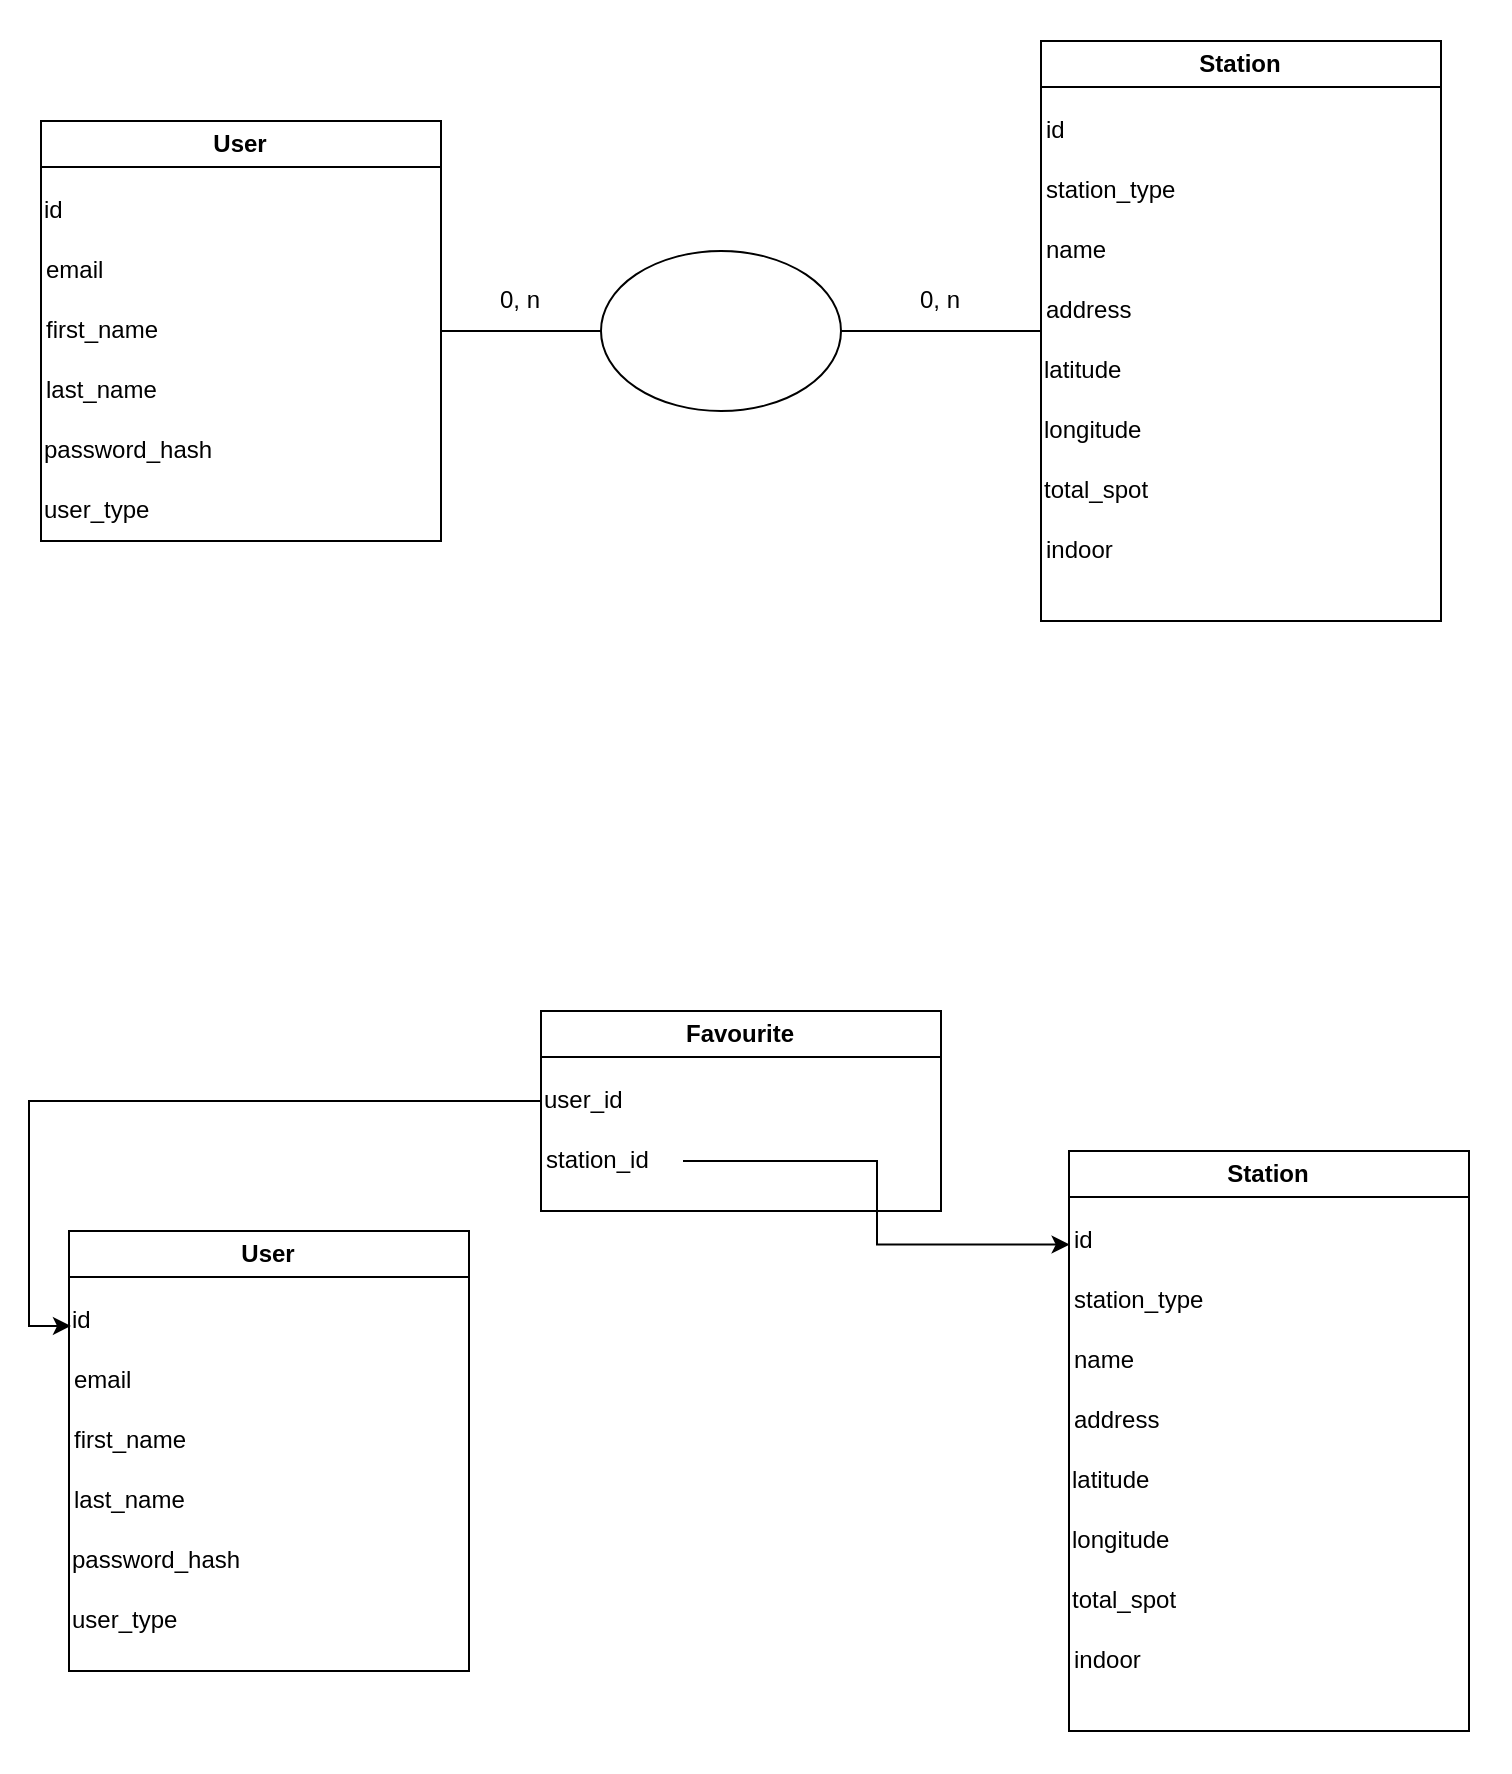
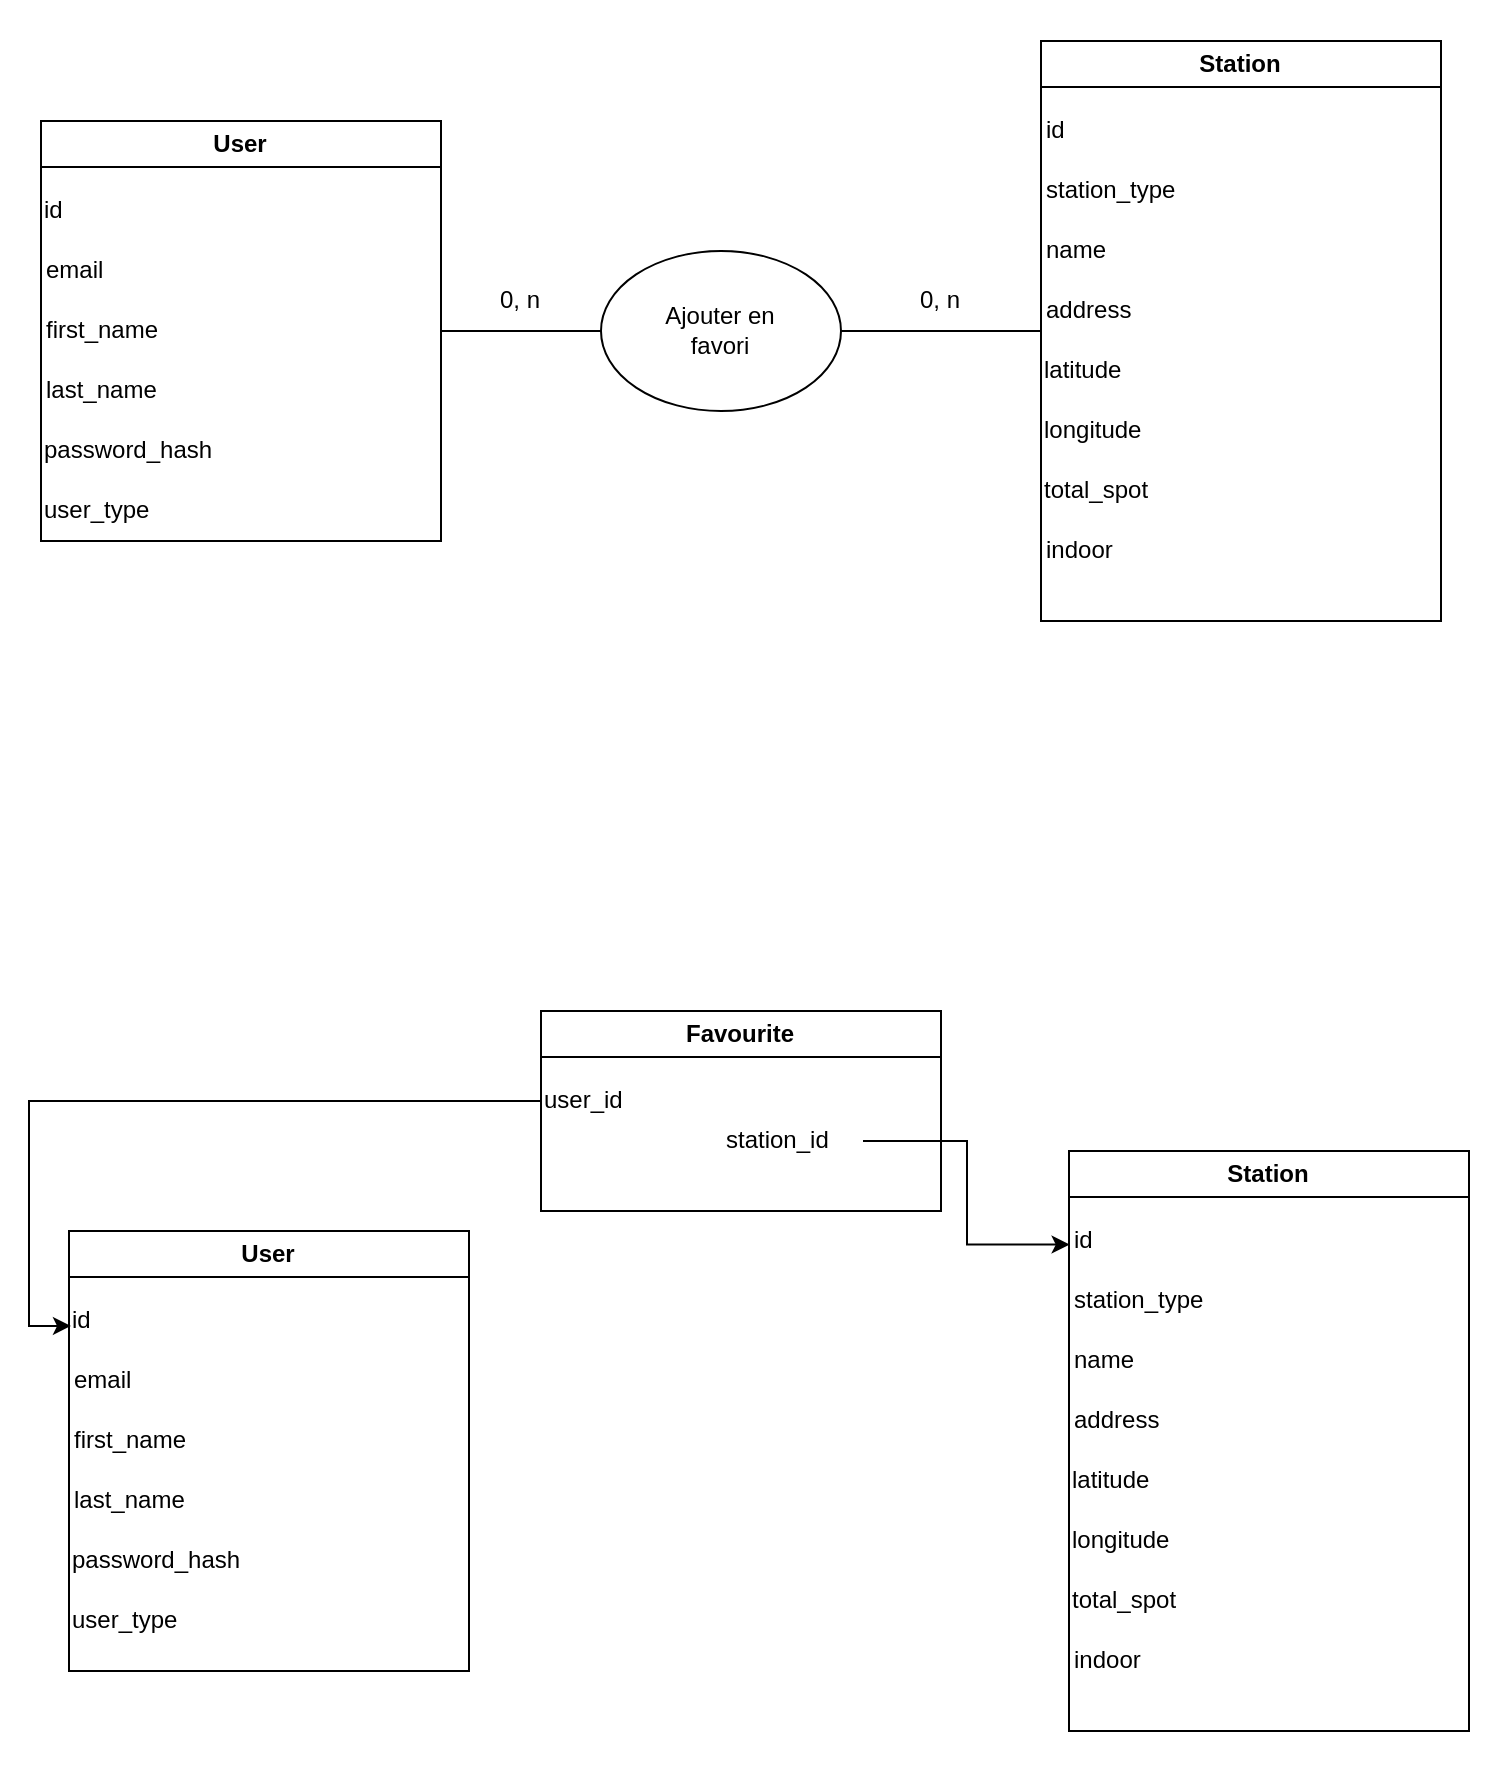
  <mxCell id="0" />
  <mxCell id="1" parent="0" />
  <mxCell id="2" style="edgeStyle=orthogonalEdgeStyle;rounded=0;orthogonalLoop=1;jettySize=auto;html=1;exitX=1;exitY=0.5;exitDx=0;exitDy=0;entryX=0;entryY=0.5;entryDx=0;entryDy=0;endArrow=none;endFill=0;" edge="1" parent="1" source="3" target="20"><mxGeometry relative="1" as="geometry" /></mxCell>
  <mxCell id="3" value="User" style="swimlane;whiteSpace=wrap;html=1;" parent="1" vertex="1"><mxGeometry x="20" y="60" width="200" height="210" as="geometry" /></mxCell>
  <mxCell id="4" value="password_hash" style="text;html=1;align=left;verticalAlign=middle;resizable=0;points=[];autosize=1;strokeColor=none;fillColor=none;" parent="3" vertex="1"><mxGeometry y="150" width="110" height="30" as="geometry" /></mxCell>
  <mxCell id="5" value="last_name" style="text;html=1;align=left;verticalAlign=middle;resizable=0;points=[];autosize=1;strokeColor=none;fillColor=none;" vertex="1" parent="3"><mxGeometry x="1" y="120" width="80" height="30" as="geometry" /></mxCell>
  <mxCell id="6" value="first_name" style="text;html=1;align=left;verticalAlign=middle;resizable=0;points=[];autosize=1;strokeColor=none;fillColor=none;" vertex="1" parent="3"><mxGeometry x="1" y="90" width="80" height="30" as="geometry" /></mxCell>
  <mxCell id="7" value="email" style="text;html=1;align=left;verticalAlign=middle;resizable=0;points=[];autosize=1;strokeColor=none;fillColor=none;" vertex="1" parent="3"><mxGeometry x="1" y="60" width="50" height="30" as="geometry" /></mxCell>
  <mxCell id="8" value="user_type" style="text;html=1;align=left;verticalAlign=middle;resizable=0;points=[];autosize=1;strokeColor=none;fillColor=none;" vertex="1" parent="3"><mxGeometry y="180" width="80" height="30" as="geometry" /></mxCell>
  <mxCell id="9" value="id" style="text;html=1;align=left;verticalAlign=middle;resizable=0;points=[];autosize=1;strokeColor=none;fillColor=none;" vertex="1" parent="3"><mxGeometry y="30" width="30" height="30" as="geometry" /></mxCell>
  <mxCell id="10" value="Station" style="swimlane;whiteSpace=wrap;html=1;" vertex="1" parent="1"><mxGeometry x="520" y="20" width="200" height="290" as="geometry" /></mxCell>
  <mxCell id="11" value="latitude" style="text;html=1;align=left;verticalAlign=middle;resizable=0;points=[];autosize=1;strokeColor=none;fillColor=none;" vertex="1" parent="10"><mxGeometry y="150" width="60" height="30" as="geometry" /></mxCell>
  <mxCell id="12" value="address" style="text;html=1;align=left;verticalAlign=middle;resizable=0;points=[];autosize=1;strokeColor=none;fillColor=none;" vertex="1" parent="10"><mxGeometry x="1" y="120" width="70" height="30" as="geometry" /></mxCell>
  <mxCell id="13" value="name" style="text;html=1;align=left;verticalAlign=middle;resizable=0;points=[];autosize=1;strokeColor=none;fillColor=none;" vertex="1" parent="10"><mxGeometry x="1" y="90" width="50" height="30" as="geometry" /></mxCell>
  <mxCell id="14" value="station_type" style="text;html=1;align=left;verticalAlign=middle;resizable=0;points=[];autosize=1;strokeColor=none;fillColor=none;" vertex="1" parent="10"><mxGeometry x="1" y="60" width="90" height="30" as="geometry" /></mxCell>
  <mxCell id="15" value="longitude" style="text;html=1;align=left;verticalAlign=middle;resizable=0;points=[];autosize=1;strokeColor=none;fillColor=none;" vertex="1" parent="10"><mxGeometry y="180" width="70" height="30" as="geometry" /></mxCell>
  <mxCell id="16" value="total_spot" style="text;html=1;align=left;verticalAlign=middle;resizable=0;points=[];autosize=1;strokeColor=none;fillColor=none;" vertex="1" parent="10"><mxGeometry y="210" width="80" height="30" as="geometry" /></mxCell>
  <mxCell id="17" value="indoor" style="text;html=1;align=left;verticalAlign=middle;resizable=0;points=[];autosize=1;strokeColor=none;fillColor=none;" vertex="1" parent="10"><mxGeometry x="1" y="240" width="60" height="30" as="geometry" /></mxCell>
  <mxCell id="18" value="id" style="text;html=1;align=left;verticalAlign=middle;resizable=0;points=[];autosize=1;strokeColor=none;fillColor=none;" vertex="1" parent="10"><mxGeometry x="1" y="30" width="30" height="30" as="geometry" /></mxCell>
  <mxCell id="19" style="edgeStyle=orthogonalEdgeStyle;rounded=0;orthogonalLoop=1;jettySize=auto;html=1;exitX=1;exitY=0.5;exitDx=0;exitDy=0;entryX=0;entryY=0.5;entryDx=0;entryDy=0;endArrow=none;endFill=0;" edge="1" parent="1" source="20" target="10"><mxGeometry relative="1" as="geometry" /></mxCell>
  <mxCell id="20" value="" style="ellipse;whiteSpace=wrap;html=1;" vertex="1" parent="1"><mxGeometry x="300" y="125" width="120" height="80" as="geometry" /></mxCell>
+ <mxCell id="21" value="Ajouter en favori" style="text;html=1;align=center;verticalAlign=middle;whiteSpace=wrap;rounded=0;" vertex="1" parent="1"><mxGeometry x="330" y="150" width="60" height="30" as="geometry" /></mxCell>
  <mxCell id="22" value="0, n" style="text;html=1;align=center;verticalAlign=middle;whiteSpace=wrap;rounded=0;" vertex="1" parent="1"><mxGeometry x="230" y="135" width="60" height="30" as="geometry" /></mxCell>
  <mxCell id="23" value="0, n" style="text;html=1;align=center;verticalAlign=middle;whiteSpace=wrap;rounded=0;" vertex="1" parent="1"><mxGeometry x="440" y="135" width="60" height="30" as="geometry" /></mxCell>
  <mxCell id="24" value="User" style="swimlane;whiteSpace=wrap;html=1;" vertex="1" parent="1"><mxGeometry x="34" y="615" width="200" height="220" as="geometry" /></mxCell>
  <mxCell id="25" value="password_hash" style="text;html=1;align=left;verticalAlign=middle;resizable=0;points=[];autosize=1;strokeColor=none;fillColor=none;" vertex="1" parent="24"><mxGeometry y="150" width="110" height="30" as="geometry" /></mxCell>
  <mxCell id="26" value="last_name" style="text;html=1;align=left;verticalAlign=middle;resizable=0;points=[];autosize=1;strokeColor=none;fillColor=none;" vertex="1" parent="24"><mxGeometry x="1" y="120" width="80" height="30" as="geometry" /></mxCell>
  <mxCell id="27" value="first_name" style="text;html=1;align=left;verticalAlign=middle;resizable=0;points=[];autosize=1;strokeColor=none;fillColor=none;" vertex="1" parent="24"><mxGeometry x="1" y="90" width="80" height="30" as="geometry" /></mxCell>
  <mxCell id="28" value="email" style="text;html=1;align=left;verticalAlign=middle;resizable=0;points=[];autosize=1;strokeColor=none;fillColor=none;" vertex="1" parent="24"><mxGeometry x="1" y="60" width="50" height="30" as="geometry" /></mxCell>
  <mxCell id="29" value="user_type" style="text;html=1;align=left;verticalAlign=middle;resizable=0;points=[];autosize=1;strokeColor=none;fillColor=none;" vertex="1" parent="24"><mxGeometry y="180" width="80" height="30" as="geometry" /></mxCell>
  <mxCell id="30" value="id" style="text;html=1;align=left;verticalAlign=middle;resizable=0;points=[];autosize=1;strokeColor=none;fillColor=none;" vertex="1" parent="24"><mxGeometry y="30" width="30" height="30" as="geometry" /></mxCell>
  <mxCell id="31" value="Station" style="swimlane;whiteSpace=wrap;html=1;" vertex="1" parent="1"><mxGeometry x="534" y="575" width="200" height="290" as="geometry" /></mxCell>
  <mxCell id="32" value="latitude" style="text;html=1;align=left;verticalAlign=middle;resizable=0;points=[];autosize=1;strokeColor=none;fillColor=none;" vertex="1" parent="31"><mxGeometry y="150" width="60" height="30" as="geometry" /></mxCell>
  <mxCell id="33" value="address" style="text;html=1;align=left;verticalAlign=middle;resizable=0;points=[];autosize=1;strokeColor=none;fillColor=none;" vertex="1" parent="31"><mxGeometry x="1" y="120" width="70" height="30" as="geometry" /></mxCell>
  <mxCell id="34" value="name" style="text;html=1;align=left;verticalAlign=middle;resizable=0;points=[];autosize=1;strokeColor=none;fillColor=none;" vertex="1" parent="31"><mxGeometry x="1" y="90" width="50" height="30" as="geometry" /></mxCell>
  <mxCell id="35" value="station_type" style="text;html=1;align=left;verticalAlign=middle;resizable=0;points=[];autosize=1;strokeColor=none;fillColor=none;" vertex="1" parent="31"><mxGeometry x="1" y="60" width="90" height="30" as="geometry" /></mxCell>
  <mxCell id="36" value="longitude" style="text;html=1;align=left;verticalAlign=middle;resizable=0;points=[];autosize=1;strokeColor=none;fillColor=none;" vertex="1" parent="31"><mxGeometry y="180" width="70" height="30" as="geometry" /></mxCell>
  <mxCell id="37" value="total_spot" style="text;html=1;align=left;verticalAlign=middle;resizable=0;points=[];autosize=1;strokeColor=none;fillColor=none;" vertex="1" parent="31"><mxGeometry y="210" width="80" height="30" as="geometry" /></mxCell>
  <mxCell id="38" value="indoor" style="text;html=1;align=left;verticalAlign=middle;resizable=0;points=[];autosize=1;strokeColor=none;fillColor=none;" vertex="1" parent="31"><mxGeometry x="1" y="240" width="60" height="30" as="geometry" /></mxCell>
  <mxCell id="39" value="id" style="text;html=1;align=left;verticalAlign=middle;resizable=0;points=[];autosize=1;strokeColor=none;fillColor=none;" vertex="1" parent="31"><mxGeometry x="1" y="30" width="30" height="30" as="geometry" /></mxCell>
  <mxCell id="40" value="Favourite" style="swimlane;whiteSpace=wrap;html=1;" vertex="1" parent="1"><mxGeometry x="270" y="505" width="200" height="100" as="geometry" /></mxCell>
- <mxCell id="41" value="station_id" style="text;html=1;align=left;verticalAlign=middle;resizable=0;points=[];autosize=1;strokeColor=none;fillColor=none;" vertex="1" parent="40"><mxGeometry x="1" y="60" width="70" height="30" as="geometry" /></mxCell>
+ <mxCell id="41" value="station_id" style="text;html=1;align=left;verticalAlign=middle;resizable=0;points=[];autosize=1;strokeColor=none;fillColor=none;" vertex="1" parent="40"><mxGeometry x="91" y="50" width="70" height="30" as="geometry" /></mxCell>
  <mxCell id="42" value="user_id" style="text;html=1;align=left;verticalAlign=middle;resizable=0;points=[];autosize=1;strokeColor=none;fillColor=none;" vertex="1" parent="40"><mxGeometry y="30" width="60" height="30" as="geometry" /></mxCell>
  <mxCell id="43" style="edgeStyle=orthogonalEdgeStyle;rounded=0;orthogonalLoop=1;jettySize=auto;html=1;entryX=0.033;entryY=0.583;entryDx=0;entryDy=0;entryPerimeter=0;" edge="1" parent="1" source="42" target="30"><mxGeometry relative="1" as="geometry" /></mxCell>
  <mxCell id="44" style="edgeStyle=orthogonalEdgeStyle;rounded=0;orthogonalLoop=1;jettySize=auto;html=1;entryX=-0.023;entryY=0.56;entryDx=0;entryDy=0;entryPerimeter=0;" edge="1" parent="1" source="41" target="39"><mxGeometry relative="1" as="geometry" /></mxCell>
